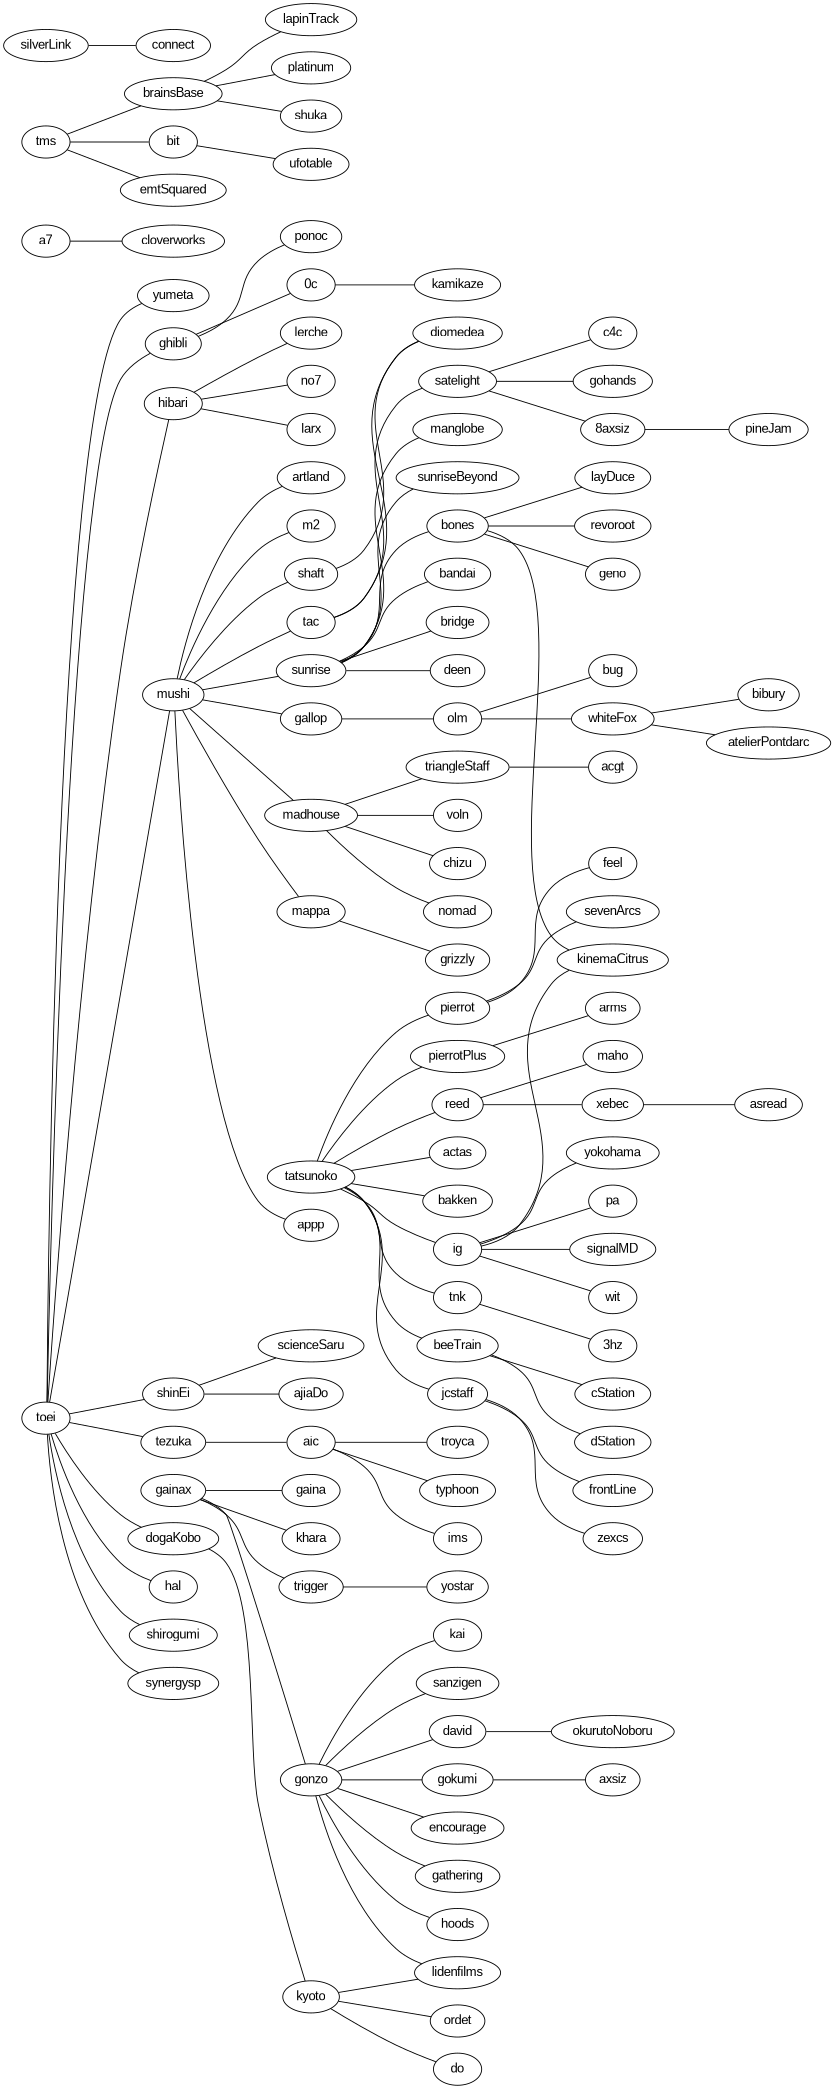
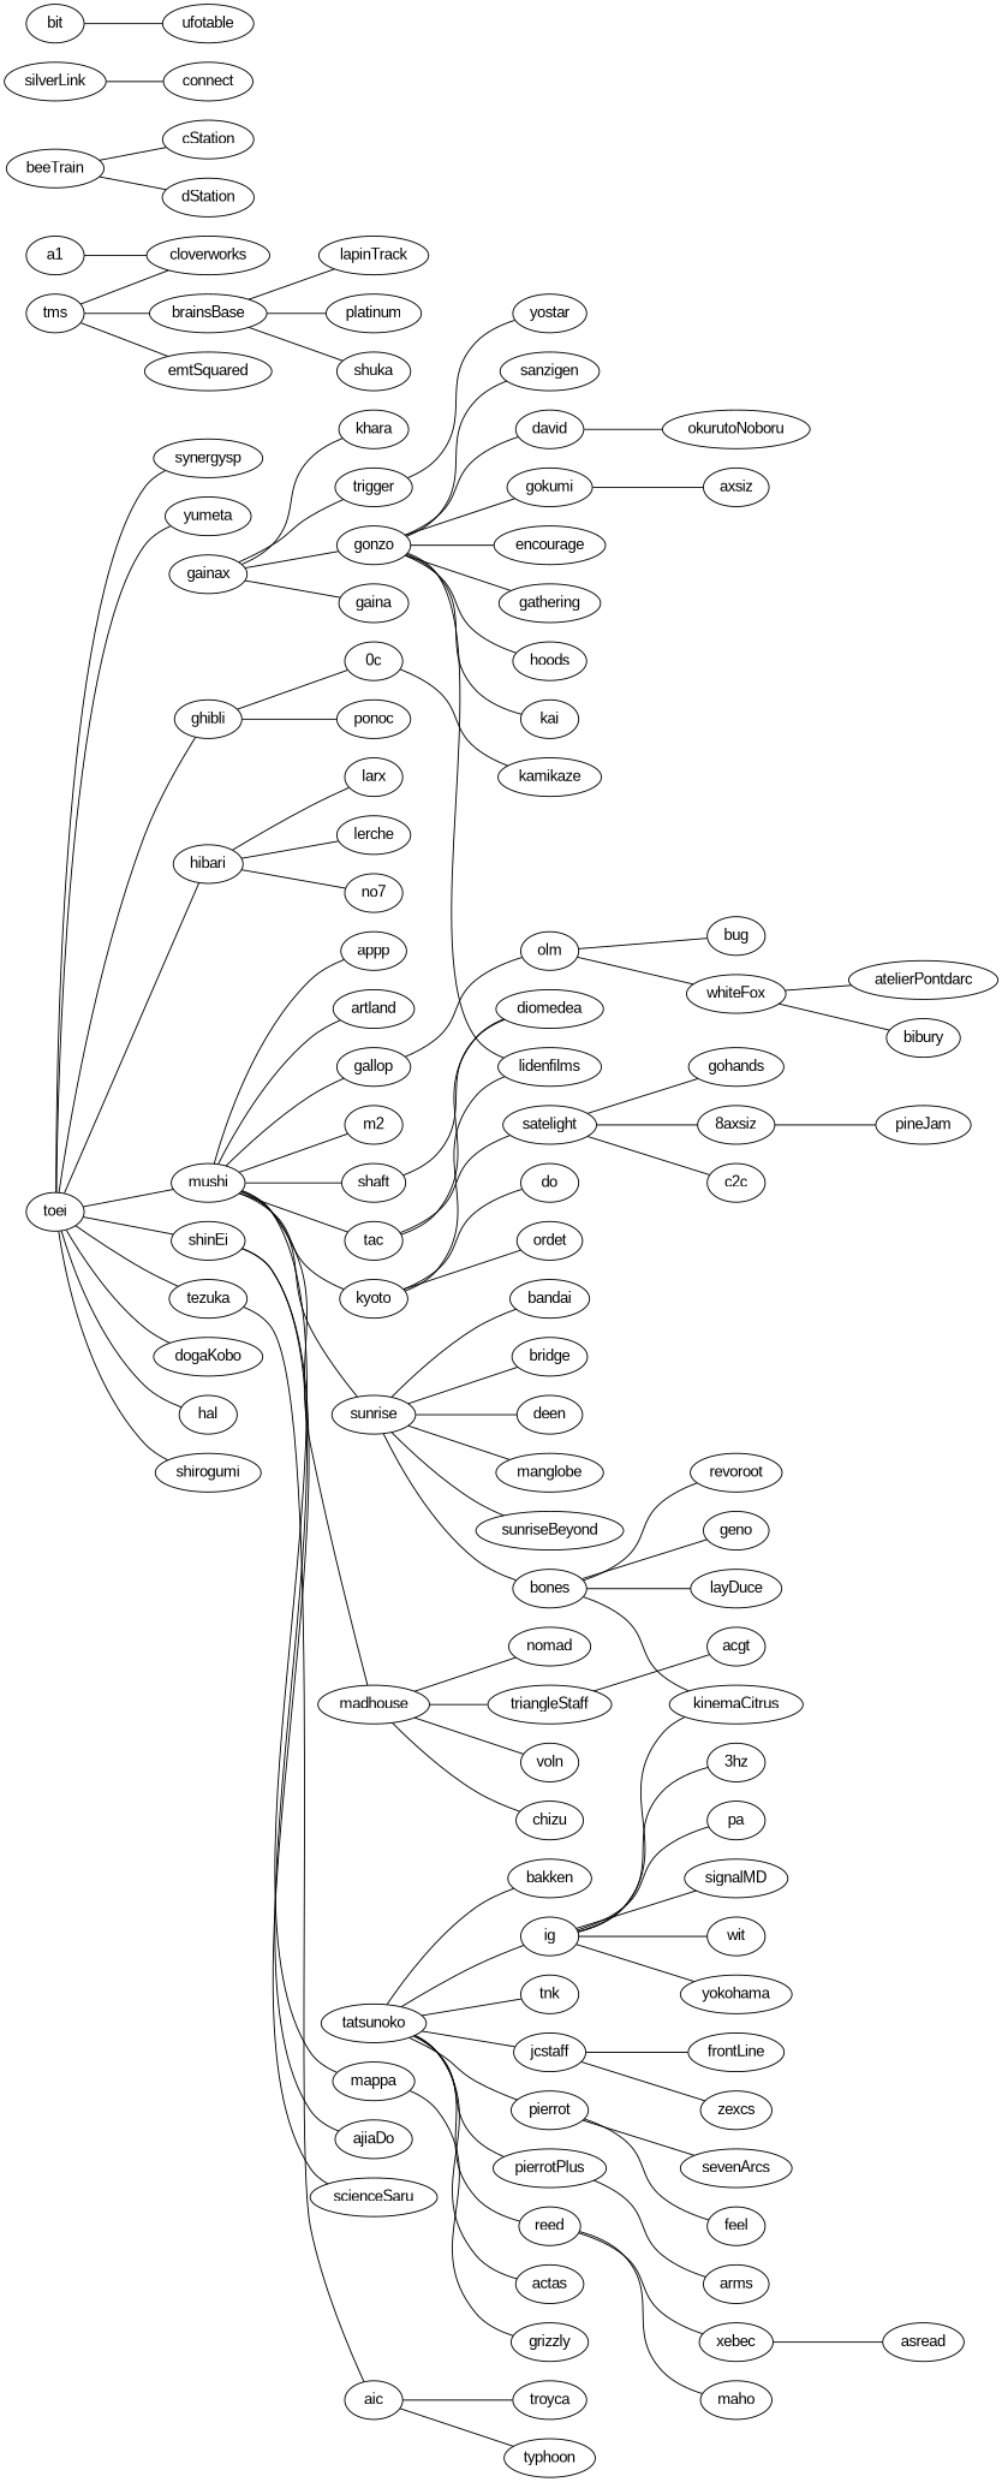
  graph {
    fontname="Liberation Sans"
    rankdir=LR
    node [fontname="Liberation Sans"]
    edge [fontname="Liberation Sans"]
    n1 [label="0c"]
    kamikaze
    n3 [label="8axsiz"]
    pineJam
-   a1 [label=a7]
+   a1
    cloverworks
    aic
-   ims
    troyca
    typhoon
    beeTrain
    cStation
    dStation
    bones
    geno
    kinemaCitrus
    layDuce
    revoroot
    brainsBase
    lapinTrack
    platinum
    shuka
    david
    okurutoNoboru
    silverLink
    connect
    gainax
    gaina
    gonzo
    khara
    trigger
    gokumi
    encourage
    gathering
    hoods
    kai
    lidenfilms
    sanzigen
    yostar
    axsiz
    gallop
    olm
    bug
    whiteFox
    atelierPontdarc
    bibury
    ghibli
    ponoc
    hibari
    larx
    lerche
    n52 [label=no7]
    ig
    "3hz"
    pa
    signalMD
    wit
    yokohama
    jcstaff
    frontLine
    zexcs
    kyoto
    do
    ordet
    madhouse
    chizu
    nomad
    triangleStaff
    voln
    acgt
    mappa
    grizzly
    mushi
    appp
    artland
    m2
    shaft
    sunrise
    tac
    diomedea
    bandai
    bridge
    deen
    manglobe
    sunriseBeyond
    satelight
-   c2c [label=c4c]
+   c2c
    gohands
    pierrot
    feel
    sevenArcs
    pierrotPlus
    arms
    reed
    maho
    xebec
    asread
    shinEi
    ajiaDo
    scienceSaru
    tatsunoko
    actas
    bakken
    tnk
    n105 [label=bit]
    ufotable
    tezuka
    tms
    emtSquared
    toei
    dogaKobo
    hal
    shirogumi
    synergysp
    yumeta
    n1 -- kamikaze
    n3 -- pineJam
    a1 -- cloverworks
-   aic -- ims
    aic -- troyca
    aic -- typhoon
    beeTrain -- cStation
    beeTrain -- dStation
    bones -- geno
    bones -- kinemaCitrus
    bones -- layDuce
    bones -- revoroot
    brainsBase -- lapinTrack
    brainsBase -- platinum
    brainsBase -- shuka
    david -- okurutoNoboru
    silverLink -- connect
    gainax -- gaina
    gainax -- gonzo
    gainax -- khara
    gainax -- trigger
    gonzo -- david
    gonzo -- gokumi
    gonzo -- encourage
    gonzo -- gathering
    gonzo -- hoods
    gonzo -- kai
    gonzo -- lidenfilms
    gonzo -- sanzigen
    trigger -- yostar
    gokumi -- axsiz
    gallop -- olm
    olm -- bug
    olm -- whiteFox
    whiteFox -- atelierPontdarc
    whiteFox -- bibury
    ghibli -- n1
    ghibli -- ponoc
    hibari -- larx
    hibari -- lerche
    hibari -- n52
    ig -- kinemaCitrus
-   tnk -- "3hz"
+   ig -- "3hz"
    ig -- pa
    ig -- signalMD
    ig -- wit
    ig -- yokohama
    jcstaff -- frontLine
    jcstaff -- zexcs
    kyoto -- lidenfilms
    kyoto -- do
    kyoto -- ordet
    madhouse -- chizu
    madhouse -- nomad
    madhouse -- triangleStaff
    madhouse -- voln
    triangleStaff -- acgt
    mappa -- grizzly
    mushi -- gallop
-   dogaKobo -- kyoto
+   mushi -- kyoto
    mushi -- madhouse
    mushi -- mappa
    mushi -- appp
    mushi -- artland
    mushi -- m2
    mushi -- shaft
    mushi -- sunrise
    mushi -- tac
    shaft -- diomedea
    sunrise -- bones
    sunrise -- bandai
    sunrise -- bridge
    sunrise -- deen
    sunrise -- manglobe
    sunrise -- sunriseBeyond
    tac -- diomedea
    tac -- satelight
    satelight -- n3
    satelight -- c2c
    satelight -- gohands
    pierrot -- feel
    pierrot -- sevenArcs
    pierrotPlus -- arms
    reed -- maho
    reed -- xebec
    xebec -- asread
    shinEi -- ajiaDo
    shinEi -- scienceSaru
-   tatsunoko -- beeTrain
    tatsunoko -- ig
    tatsunoko -- jcstaff
    tatsunoko -- pierrot
    tatsunoko -- pierrotPlus
    tatsunoko -- reed
    tatsunoko -- actas
    tatsunoko -- bakken
    tatsunoko -- tnk
    n105 -- ufotable
    tezuka -- aic
    tms -- brainsBase
-   tms -- n105
+   tms -- cloverworks
    tms -- emtSquared
    toei -- ghibli
    toei -- hibari
    toei -- mushi
    toei -- shinEi
    toei -- tezuka
    toei -- dogaKobo
    toei -- hal
    toei -- shirogumi
    toei -- synergysp
    toei -- yumeta
  }
